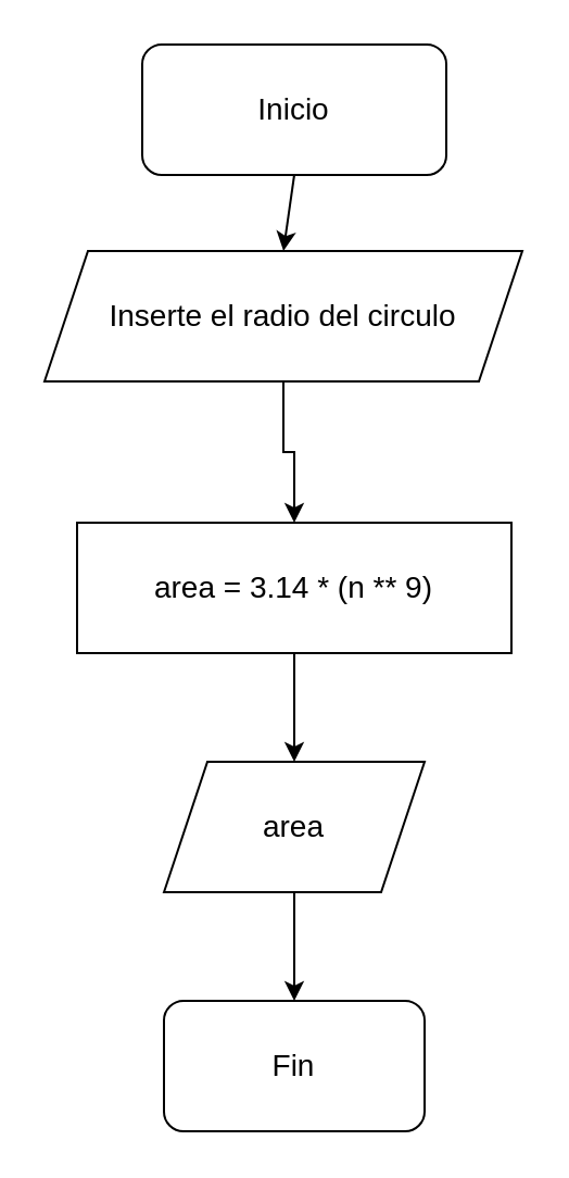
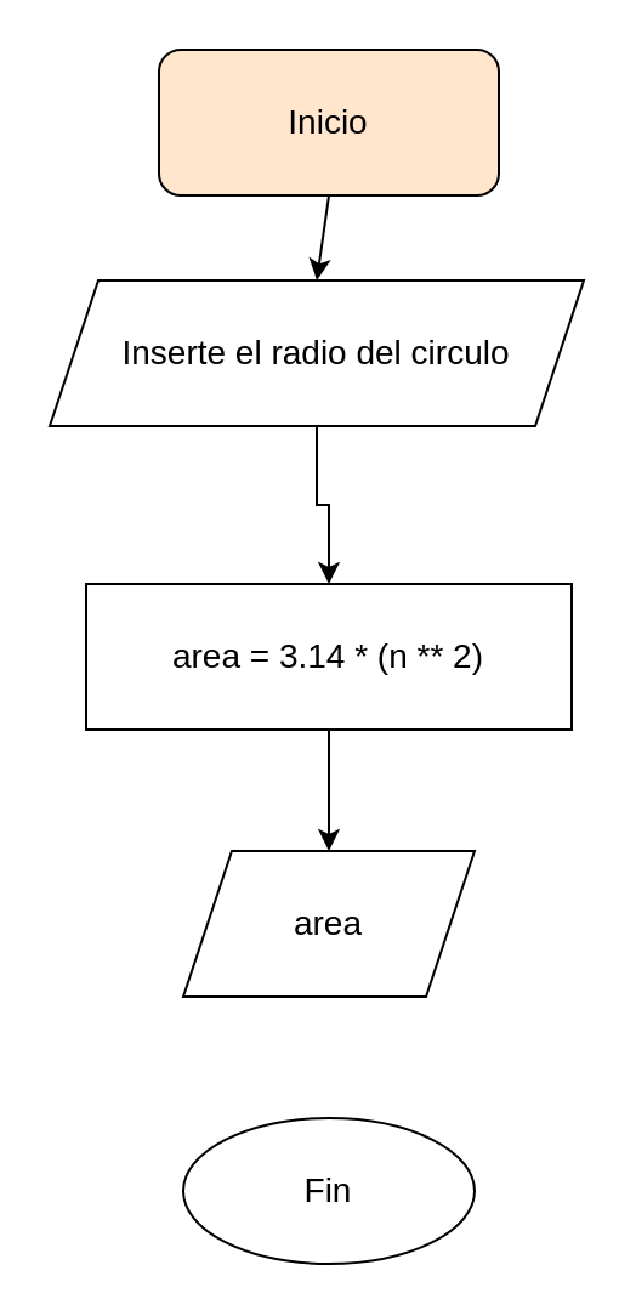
  <mxCell id="0" />
  <mxCell id="1" parent="0" />
- <mxCell id="2" value="&lt;div&gt;Inicio&lt;/div&gt;" style="rounded=1;whiteSpace=wrap;html=1;glass=0;fontSize=14;" parent="1" vertex="1"><mxGeometry x="65" y="20" width="140" height="60" as="geometry" /></mxCell>
+ <mxCell id="2" value="&lt;div&gt;Inicio&lt;/div&gt;" style="rounded=1;whiteSpace=wrap;html=1;glass=0;fontSize=14;fillColor=#ffe6cc;" parent="1" vertex="1"><mxGeometry x="65" y="20" width="140" height="60" as="geometry" /></mxCell>
  <mxCell id="3" value="" style="endArrow=classic;html=1;rounded=0;exitX=0.5;exitY=1;exitDx=0;exitDy=0;entryX=0.5;entryY=0;entryDx=0;entryDy=0;fontSize=14;" parent="1" source="2" target="5" edge="1"><mxGeometry width="50" height="50" relative="1" as="geometry"><mxPoint x="135" y="180" as="sourcePoint" /><mxPoint x="125" y="130" as="targetPoint" /></mxGeometry></mxCell>
  <mxCell id="4" style="edgeStyle=orthogonalEdgeStyle;rounded=0;orthogonalLoop=1;jettySize=auto;html=1;exitX=0.5;exitY=1;exitDx=0;exitDy=0;entryX=0.5;entryY=0;entryDx=0;entryDy=0;" parent="1" source="5" target="7" edge="1"><mxGeometry relative="1" as="geometry" /></mxCell>
  <mxCell id="5" value="Inserte el radio del circulo" style="shape=parallelogram;perimeter=parallelogramPerimeter;whiteSpace=wrap;html=1;fixedSize=1;gradientColor=none;strokeColor=default;rounded=0;fontSize=14;" parent="1" vertex="1"><mxGeometry x="20" y="115" width="220" height="60" as="geometry" /></mxCell>
  <mxCell id="6" style="edgeStyle=orthogonalEdgeStyle;rounded=0;orthogonalLoop=1;jettySize=auto;html=1;exitX=0.5;exitY=1;exitDx=0;exitDy=0;entryX=0.5;entryY=0;entryDx=0;entryDy=0;fontSize=14;" parent="1" source="7" target="9" edge="1"><mxGeometry relative="1" as="geometry" /></mxCell>
- <mxCell id="7" value="area = 3.14 * (n ** 9)" style="rounded=0;whiteSpace=wrap;html=1;fontSize=14;" parent="1" vertex="1"><mxGeometry x="35" y="240" width="200" height="60" as="geometry" /></mxCell>
- <mxCell id="8" style="edgeStyle=orthogonalEdgeStyle;rounded=0;orthogonalLoop=1;jettySize=auto;html=1;exitX=0.5;exitY=1;exitDx=0;exitDy=0;entryX=0.5;entryY=0;entryDx=0;entryDy=0;fontSize=14;" parent="1" source="9" target="10" edge="1"><mxGeometry relative="1" as="geometry" /></mxCell>
+ <mxCell id="7" value="area = 3.14 * (n ** 2)" style="rounded=0;whiteSpace=wrap;html=1;fontSize=14;" parent="1" vertex="1"><mxGeometry x="35" y="240" width="200" height="60" as="geometry" /></mxCell>
  <mxCell id="9" value="area" style="shape=parallelogram;perimeter=parallelogramPerimeter;whiteSpace=wrap;html=1;fixedSize=1;fontSize=14;" parent="1" vertex="1"><mxGeometry x="75" y="350" width="120" height="60" as="geometry" /></mxCell>
- <mxCell id="10" value="Fin" style="rounded=1;whiteSpace=wrap;html=1;fontSize=14;" parent="1" vertex="1"><mxGeometry x="75" y="460" width="120" height="60" as="geometry" /></mxCell>
+ <mxCell id="10" value="Fin" style="ellipse;whiteSpace=wrap;html=1;fontSize=14;" parent="1" vertex="1"><mxGeometry x="75" y="460" width="120" height="60" as="geometry" /></mxCell>
